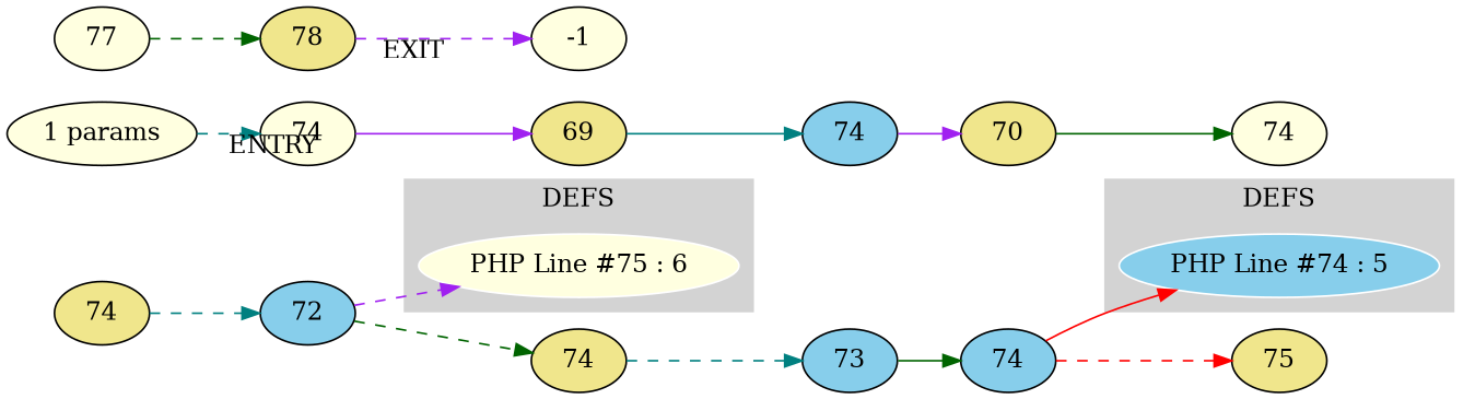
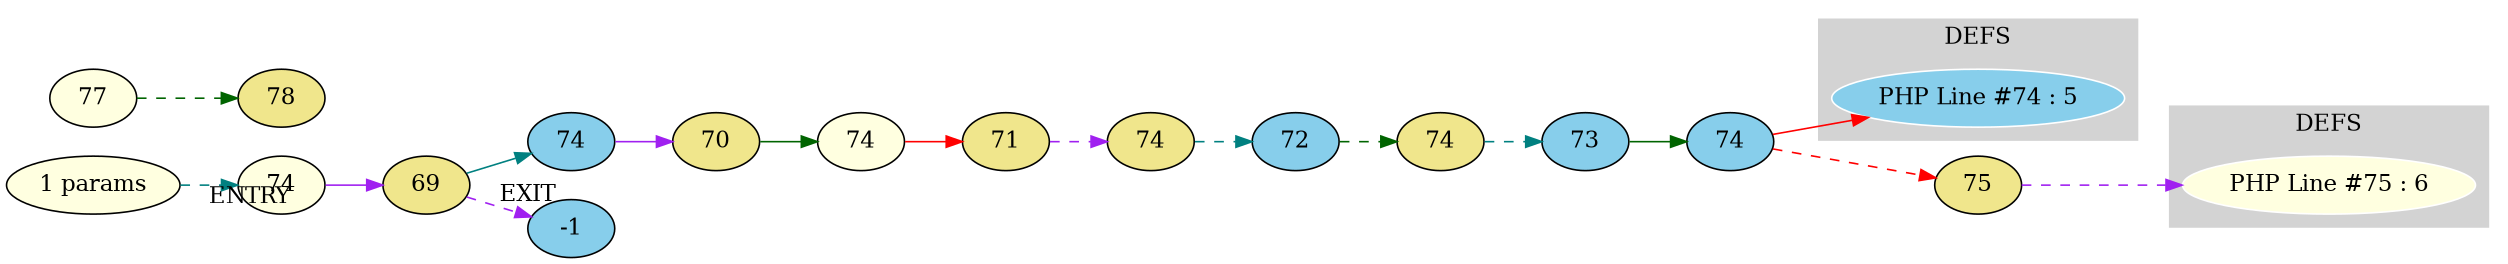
  digraph {
    rankdir=LR
    node [fillcolor=khaki style=filled]
    edge [color=purple style=dashed]
    n1 [color=white fillcolor=skyblue label="PHP Line #74 : 5"]
    n2 [color=white fillcolor=lightyellow label="PHP Line #75 : 6"]
    n3 [fillcolor=lightyellow label=74]
    n4 [label=69]
    n5 [fillcolor=skyblue label=74]
    n6 [label=70]
    n7 [fillcolor=lightyellow label=74]
+   n8 [label=71]
    n9 [label=74]
    n10 [fillcolor=skyblue label=72]
    n11 [label=74]
    n12 [fillcolor=skyblue label=73]
    n13 [fillcolor=skyblue label=74]
    n14 [label=75]
    n15 [fillcolor=lightyellow label=77]
    n16 [label=78]
-   -1 [fillcolor=lightyellow]
+   -1 [fillcolor=skyblue]
    n18 [fillcolor=lightyellow label="1 params"]
    subgraph cluster_1 {
      color=lightgrey
      label=DEFS
      style=filled
      n1
    }
    subgraph cluster_2 {
      color=lightgrey
      label=DEFS
      style=filled
      n2
    }
    n3 -> n4 [style=solid]
    n4 -> n5 [color=teal style=solid]
    n5 -> n6 [style=solid]
    n6 -> n7 [color=darkgreen style=solid]
+   n7 -> n8 [color=red style=solid]
+   n8 -> n9
    n9 -> n10 [color=teal]
    n10 -> n11 [color=darkgreen]
    n11 -> n12 [color=teal]
    n12 -> n13 [color=darkgreen style=solid]
    n13 -> n1 [color=red style=solid]
    n13 -> n14 [color=red]
-   n10 -> n2
+   n14 -> n2
    n15 -> n16 [color=darkgreen]
-   n16 -> -1 [xlabel=EXIT]
+   n4 -> -1 [xlabel=EXIT]
    n18 -> n3 [color=teal xlabel=ENTRY]
  }
